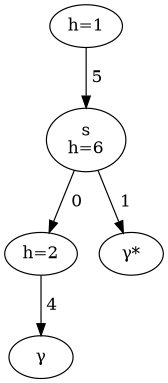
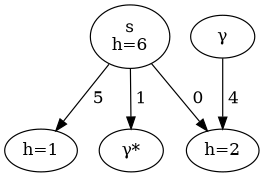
  digraph {
    rankdir=TB
    n1 [label="s\nh=6"]
    n2 [label="h=2"]
    n3 [label="h=1"]
    n4 [label="&#947;*"]
    n5 [label="&#947;"]
    n1 -> n2 [label=" 0"]
-   n3 -> n1 [label=" 5"]
+   n1 -> n3 [label=" 5"]
    n1 -> n4 [label=" 1"]
-   n2 -> n5 [label=" 4"]
+   n5 -> n2 [label=" 4"]
  }
